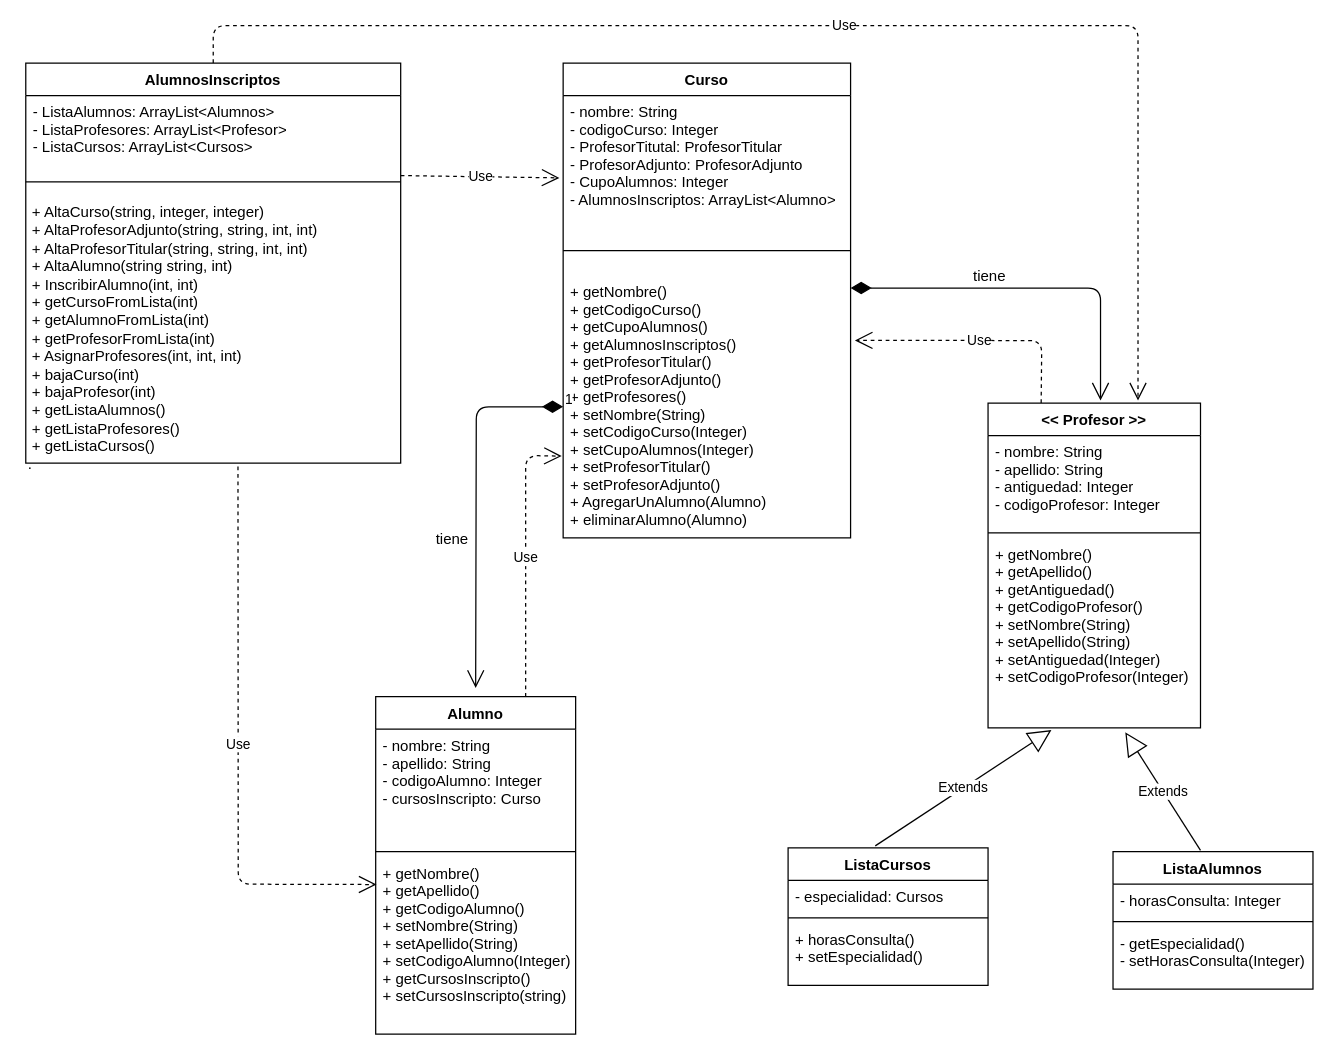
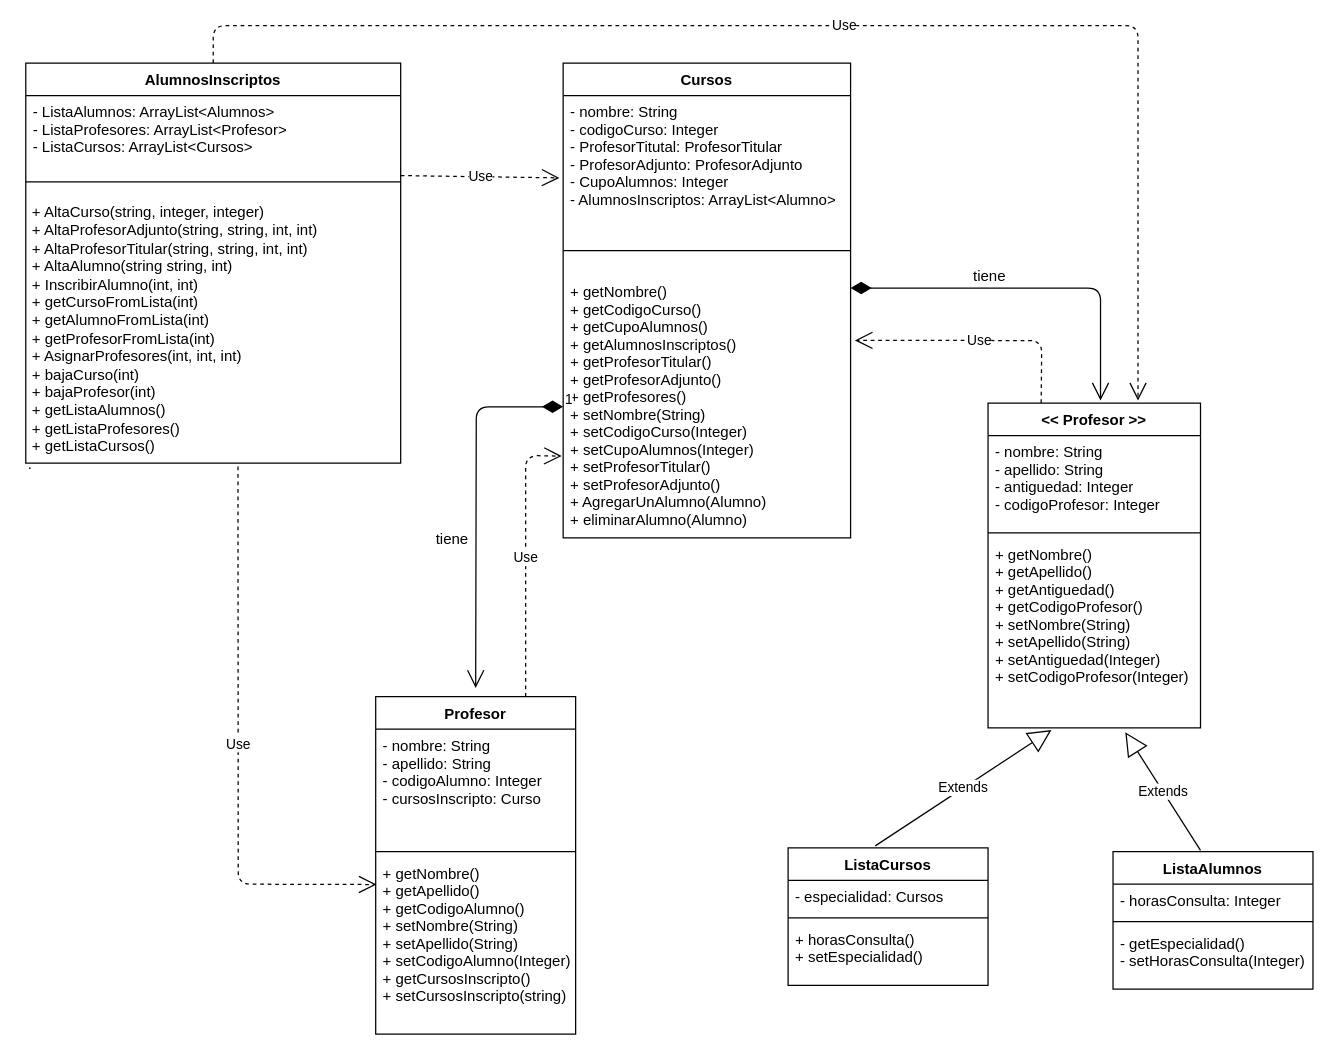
  <mxCell id="0" />
  <mxCell id="1" parent="0" />
- <mxCell id="2" value="Alumno" style="swimlane;fontStyle=1;align=center;verticalAlign=top;childLayout=stackLayout;horizontal=1;startSize=26;horizontalStack=0;resizeParent=1;resizeParentMax=0;resizeLast=0;collapsible=1;marginBottom=0;" parent="1" vertex="1"><mxGeometry x="300" y="557" width="160" height="270" as="geometry"><mxRectangle x="116" y="59" width="70" height="26" as="alternateBounds" /></mxGeometry></mxCell>
+ <mxCell id="2" value="Profesor" style="swimlane;fontStyle=1;align=center;verticalAlign=top;childLayout=stackLayout;horizontal=1;startSize=26;horizontalStack=0;resizeParent=1;resizeParentMax=0;resizeLast=0;collapsible=1;marginBottom=0;" parent="1" vertex="1"><mxGeometry x="300" y="557" width="160" height="270" as="geometry"><mxRectangle x="116" y="59" width="70" height="26" as="alternateBounds" /></mxGeometry></mxCell>
  <mxCell id="3" value="- nombre: String&#10;- apellido: String&#10;- codigoAlumno: Integer&#10;- cursosInscripto: Curso&#10;" style="text;strokeColor=none;fillColor=none;align=left;verticalAlign=top;spacingLeft=4;spacingRight=4;overflow=hidden;rotatable=0;points=[[0,0.5],[1,0.5]];portConstraint=eastwest;" parent="2" vertex="1"><mxGeometry y="26" width="160" height="94" as="geometry" /></mxCell>
  <mxCell id="4" value="" style="line;strokeWidth=1;fillColor=none;align=left;verticalAlign=middle;spacingTop=-1;spacingLeft=3;spacingRight=3;rotatable=0;labelPosition=right;points=[];portConstraint=eastwest;" parent="2" vertex="1"><mxGeometry y="120" width="160" height="8" as="geometry" /></mxCell>
  <mxCell id="5" value="+ getNombre()&#10;+ getApellido()&#10;+ getCodigoAlumno()&#10;+ setNombre(String)&#10;+ setApellido(String)&#10;+ setCodigoAlumno(Integer)&#10;+ getCursosInscripto()&#10;+ setCursosInscripto(string)&#10;" style="text;strokeColor=none;fillColor=none;align=left;verticalAlign=top;spacingLeft=4;spacingRight=4;overflow=hidden;rotatable=0;points=[[0,0.5],[1,0.5]];portConstraint=eastwest;" parent="2" vertex="1"><mxGeometry y="128" width="160" height="142" as="geometry" /></mxCell>
- <mxCell id="6" value="Curso" style="swimlane;fontStyle=1;align=center;verticalAlign=top;childLayout=stackLayout;horizontal=1;startSize=26;horizontalStack=0;resizeParent=1;resizeParentMax=0;resizeLast=0;collapsible=1;marginBottom=0;" parent="1" vertex="1"><mxGeometry x="450" y="50" width="230" height="380" as="geometry" /></mxCell>
+ <mxCell id="6" value="Cursos" style="swimlane;fontStyle=1;align=center;verticalAlign=top;childLayout=stackLayout;horizontal=1;startSize=26;horizontalStack=0;resizeParent=1;resizeParentMax=0;resizeLast=0;collapsible=1;marginBottom=0;" parent="1" vertex="1"><mxGeometry x="450" y="50" width="230" height="380" as="geometry" /></mxCell>
  <mxCell id="7" value="- nombre: String&#10;- codigoCurso: Integer&#10;- ProfesorTitutal: ProfesorTitular&#10;- ProfesorAdjunto: ProfesorAdjunto&#10;- CupoAlumnos: Integer&#10;- AlumnosInscriptos: ArrayList&lt;Alumno&gt;&#10;" style="text;strokeColor=none;fillColor=none;align=left;verticalAlign=top;spacingLeft=4;spacingRight=4;overflow=hidden;rotatable=0;points=[[0,0.5],[1,0.5]];portConstraint=eastwest;" parent="6" vertex="1"><mxGeometry y="26" width="230" height="104" as="geometry" /></mxCell>
  <mxCell id="8" value="" style="line;strokeWidth=1;fillColor=none;align=left;verticalAlign=middle;spacingTop=-1;spacingLeft=3;spacingRight=3;rotatable=0;labelPosition=right;points=[];portConstraint=eastwest;" parent="6" vertex="1"><mxGeometry y="130" width="230" height="40" as="geometry" /></mxCell>
  <mxCell id="9" value="+ getNombre()&#10;+ getCodigoCurso()&#10;+ getCupoAlumnos()&#10;+ getAlumnosInscriptos()&#10;+ getProfesorTitular()&#10;+ getProfesorAdjunto()&#10;+ getProfesores()&#10;+ setNombre(String)&#10;+ setCodigoCurso(Integer)&#10;+ setCupoAlumnos(Integer)&#10;+ setProfesorTitular()&#10;+ setProfesorAdjunto()&#10;+ AgregarUnAlumno(Alumno)&#10;+ eliminarAlumno(Alumno)&#10;" style="text;strokeColor=none;fillColor=none;align=left;verticalAlign=top;spacingLeft=4;spacingRight=4;overflow=hidden;rotatable=0;points=[[0,0.5],[1,0.5]];portConstraint=eastwest;" parent="6" vertex="1"><mxGeometry y="170" width="230" height="210" as="geometry" /></mxCell>
  <mxCell id="10" value="&lt;&lt; Profesor &gt;&gt;" style="swimlane;fontStyle=1;align=center;verticalAlign=top;childLayout=stackLayout;horizontal=1;startSize=26;horizontalStack=0;resizeParent=1;resizeParentMax=0;resizeLast=0;collapsible=1;marginBottom=0;" parent="1" vertex="1"><mxGeometry x="790" y="322" width="170" height="260" as="geometry" /></mxCell>
  <mxCell id="11" value="- nombre: String&#10;- apellido: String&#10;- antiguedad: Integer&#10;- codigoProfesor: Integer&#10;" style="text;strokeColor=none;fillColor=none;align=left;verticalAlign=top;spacingLeft=4;spacingRight=4;overflow=hidden;rotatable=0;points=[[0,0.5],[1,0.5]];portConstraint=eastwest;" parent="10" vertex="1"><mxGeometry y="26" width="170" height="74" as="geometry" /></mxCell>
  <mxCell id="12" value="" style="line;strokeWidth=1;fillColor=none;align=left;verticalAlign=middle;spacingTop=-1;spacingLeft=3;spacingRight=3;rotatable=0;labelPosition=right;points=[];portConstraint=eastwest;" parent="10" vertex="1"><mxGeometry y="100" width="170" height="8" as="geometry" /></mxCell>
  <mxCell id="13" value="+ getNombre()&#10;+ getApellido()&#10;+ getAntiguedad()&#10;+ getCodigoProfesor()&#10;+ setNombre(String)&#10;+ setApellido(String)&#10;+ setAntiguedad(Integer)&#10;+ setCodigoProfesor(Integer)&#10;" style="text;strokeColor=none;fillColor=none;align=left;verticalAlign=top;spacingLeft=4;spacingRight=4;overflow=hidden;rotatable=0;points=[[0,0.5],[1,0.5]];portConstraint=eastwest;" parent="10" vertex="1"><mxGeometry y="108" width="170" height="152" as="geometry" /></mxCell>
  <mxCell id="14" value="ListaCursos" style="swimlane;fontStyle=1;align=center;verticalAlign=top;childLayout=stackLayout;horizontal=1;startSize=26;horizontalStack=0;resizeParent=1;resizeParentMax=0;resizeLast=0;collapsible=1;marginBottom=0;" parent="1" vertex="1"><mxGeometry x="630" y="678" width="160" height="110" as="geometry" /></mxCell>
  <mxCell id="15" value="- especialidad: Cursos" style="text;strokeColor=none;fillColor=none;align=left;verticalAlign=top;spacingLeft=4;spacingRight=4;overflow=hidden;rotatable=0;points=[[0,0.5],[1,0.5]];portConstraint=eastwest;" parent="14" vertex="1"><mxGeometry y="26" width="160" height="26" as="geometry" /></mxCell>
  <mxCell id="16" value="" style="line;strokeWidth=1;fillColor=none;align=left;verticalAlign=middle;spacingTop=-1;spacingLeft=3;spacingRight=3;rotatable=0;labelPosition=right;points=[];portConstraint=eastwest;" parent="14" vertex="1"><mxGeometry y="52" width="160" height="8" as="geometry" /></mxCell>
  <mxCell id="17" value="+ horasConsulta()&#10;+ setEspecialidad()&#10;" style="text;strokeColor=none;fillColor=none;align=left;verticalAlign=top;spacingLeft=4;spacingRight=4;overflow=hidden;rotatable=0;points=[[0,0.5],[1,0.5]];portConstraint=eastwest;" parent="14" vertex="1"><mxGeometry y="60" width="160" height="50" as="geometry" /></mxCell>
  <mxCell id="18" value="ListaAlumnos" style="swimlane;fontStyle=1;align=center;verticalAlign=top;childLayout=stackLayout;horizontal=1;startSize=26;horizontalStack=0;resizeParent=1;resizeParentMax=0;resizeLast=0;collapsible=1;marginBottom=0;" parent="1" vertex="1"><mxGeometry x="890" y="681" width="160" height="110" as="geometry" /></mxCell>
  <mxCell id="19" value="- horasConsulta: Integer" style="text;strokeColor=none;fillColor=none;align=left;verticalAlign=top;spacingLeft=4;spacingRight=4;overflow=hidden;rotatable=0;points=[[0,0.5],[1,0.5]];portConstraint=eastwest;" parent="18" vertex="1"><mxGeometry y="26" width="160" height="26" as="geometry" /></mxCell>
  <mxCell id="20" value="" style="line;strokeWidth=1;fillColor=none;align=left;verticalAlign=middle;spacingTop=-1;spacingLeft=3;spacingRight=3;rotatable=0;labelPosition=right;points=[];portConstraint=eastwest;" parent="18" vertex="1"><mxGeometry y="52" width="160" height="8" as="geometry" /></mxCell>
  <mxCell id="21" value="- getEspecialidad()&#10;- setHorasConsulta(Integer)&#10;" style="text;strokeColor=none;fillColor=none;align=left;verticalAlign=top;spacingLeft=4;spacingRight=4;overflow=hidden;rotatable=0;points=[[0,0.5],[1,0.5]];portConstraint=eastwest;" parent="18" vertex="1"><mxGeometry y="60" width="160" height="50" as="geometry" /></mxCell>
  <mxCell id="22" value="AlumnosInscriptos" style="swimlane;fontStyle=1;align=center;verticalAlign=top;childLayout=stackLayout;horizontal=1;startSize=26;horizontalStack=0;resizeParent=1;resizeParentMax=0;resizeLast=0;collapsible=1;marginBottom=0;" parent="1" vertex="1"><mxGeometry x="20" y="50" width="300" height="320" as="geometry" /></mxCell>
  <mxCell id="23" value="- ListaAlumnos: ArrayList&lt;Alumnos&gt;&#10;- ListaProfesores: ArrayList&lt;Profesor&gt;&#10;- ListaCursos: ArrayList&lt;Cursos&gt;&#10;" style="text;strokeColor=none;fillColor=none;align=left;verticalAlign=top;spacingLeft=4;spacingRight=4;overflow=hidden;rotatable=0;points=[[0,0.5],[1,0.5]];portConstraint=eastwest;" parent="22" vertex="1"><mxGeometry y="26" width="300" height="54" as="geometry" /></mxCell>
  <mxCell id="24" value="" style="line;strokeWidth=1;fillColor=none;align=left;verticalAlign=middle;spacingTop=-1;spacingLeft=3;spacingRight=3;rotatable=0;labelPosition=right;points=[];portConstraint=eastwest;" parent="22" vertex="1"><mxGeometry y="80" width="300" height="30" as="geometry" /></mxCell>
  <mxCell id="25" value="&amp;nbsp;+ AltaCurso(string, integer, integer)&lt;br&gt;&amp;nbsp;+ AltaProfesorAdjunto(string, string, int, int)&lt;br&gt;&amp;nbsp;+ AltaProfesorTitular(string, string, int, int)&lt;br&gt;&amp;nbsp;+ AltaAlumno(string string, int)&lt;br&gt;&amp;nbsp;+ InscribirAlumno(int, int)&lt;br&gt;&amp;nbsp;+ getCursoFromLista(int)&lt;br&gt;&amp;nbsp;+ getAlumnoFromLista(int)&lt;br&gt;&amp;nbsp;+ getProfesorFromLista(int)&lt;br&gt;&amp;nbsp;+ AsignarProfesores(int, int, int)&lt;br&gt;&amp;nbsp;+ bajaCurso(int)&lt;br&gt;&amp;nbsp;+ bajaProfesor(int)&lt;br&gt;&amp;nbsp;+ getListaAlumnos()&lt;br&gt;&amp;nbsp;+ getListaProfesores()&lt;br&gt;&amp;nbsp;+ getListaCursos()&lt;br&gt;.&lt;br&gt;" style="text;html=1;resizable=0;points=[];autosize=1;align=left;verticalAlign=top;spacingTop=-4;" parent="22" vertex="1"><mxGeometry y="110" width="300" height="210" as="geometry" /></mxCell>
  <mxCell id="26" value="" style="endArrow=open;html=1;endSize=12;startArrow=diamondThin;startSize=14;startFill=1;edgeStyle=orthogonalEdgeStyle;align=left;verticalAlign=bottom;" edge="1" parent="1"><mxGeometry x="-0.379" y="73" relative="1" as="geometry"><mxPoint x="680" y="230" as="sourcePoint" /><mxPoint x="880" y="320" as="targetPoint" /><Array as="points"><mxPoint x="770" y="230" /><mxPoint x="770" y="230" /></Array><mxPoint x="-70" y="53" as="offset" /></mxGeometry></mxCell>
  <mxCell id="27" value="tiene" style="text;html=1;resizable=0;points=[];align=center;verticalAlign=middle;labelBackgroundColor=#ffffff;" vertex="1" connectable="0" parent="26"><mxGeometry x="-0.211" y="1" relative="1" as="geometry"><mxPoint x="-4" y="-9" as="offset" /></mxGeometry></mxCell>
  <mxCell id="28" value="1" style="endArrow=open;html=1;endSize=12;startArrow=diamondThin;startSize=14;startFill=1;edgeStyle=orthogonalEdgeStyle;align=left;verticalAlign=bottom;" edge="1" parent="1" source="9"><mxGeometry x="-1" y="3" relative="1" as="geometry"><mxPoint x="520" y="440" as="sourcePoint" /><mxPoint x="380" y="550" as="targetPoint" /></mxGeometry></mxCell>
  <mxCell id="29" value="tiene" style="text;html=1;resizable=0;points=[];align=center;verticalAlign=middle;labelBackgroundColor=#ffffff;" vertex="1" connectable="0" parent="28"><mxGeometry x="0.018" y="-1" relative="1" as="geometry"><mxPoint x="-19" y="25" as="offset" /></mxGeometry></mxCell>
  <mxCell id="30" value="Extends" style="endArrow=block;endSize=16;endFill=0;html=1;entryX=0.298;entryY=1.011;entryDx=0;entryDy=0;entryPerimeter=0;exitX=0.436;exitY=-0.015;exitDx=0;exitDy=0;exitPerimeter=0;" edge="1" parent="1" source="14" target="13"><mxGeometry width="160" relative="1" as="geometry"><mxPoint x="670" y="650" as="sourcePoint" /><mxPoint x="830" y="650" as="targetPoint" /></mxGeometry></mxCell>
  <mxCell id="31" value="Extends" style="endArrow=block;endSize=16;endFill=0;html=1;entryX=0.646;entryY=1.023;entryDx=0;entryDy=0;entryPerimeter=0;" edge="1" parent="1" target="13"><mxGeometry width="160" relative="1" as="geometry"><mxPoint x="960" y="680" as="sourcePoint" /><mxPoint x="1010" y="640" as="targetPoint" /></mxGeometry></mxCell>
  <mxCell id="32" value="Use" style="endArrow=open;endSize=12;dashed=1;html=1;exitX=0.566;exitY=1.013;exitDx=0;exitDy=0;exitPerimeter=0;entryX=0.004;entryY=0.157;entryDx=0;entryDy=0;entryPerimeter=0;" edge="1" parent="1" source="25" target="5"><mxGeometry width="160" relative="1" as="geometry"><mxPoint x="30" y="490" as="sourcePoint" /><mxPoint x="190" y="490" as="targetPoint" /><Array as="points"><mxPoint x="190" y="707" /></Array></mxGeometry></mxCell>
  <mxCell id="33" value="Use" style="endArrow=open;endSize=12;dashed=1;html=1;entryX=-0.013;entryY=0.633;entryDx=0;entryDy=0;entryPerimeter=0;" edge="1" parent="1" target="7"><mxGeometry width="160" relative="1" as="geometry"><mxPoint x="320" y="140" as="sourcePoint" /><mxPoint x="440" y="140" as="targetPoint" /></mxGeometry></mxCell>
  <mxCell id="34" value="Use" style="endArrow=open;endSize=12;dashed=1;html=1;exitX=0.75;exitY=0;exitDx=0;exitDy=0;entryX=-0.005;entryY=0.688;entryDx=0;entryDy=0;entryPerimeter=0;" edge="1" parent="1" source="2" target="9"><mxGeometry width="160" relative="1" as="geometry"><mxPoint x="500" y="620" as="sourcePoint" /><mxPoint x="660" y="620" as="targetPoint" /><Array as="points"><mxPoint x="420" y="364" /></Array></mxGeometry></mxCell>
  <mxCell id="35" value="Use" style="endArrow=open;endSize=12;dashed=1;html=1;entryX=1.015;entryY=0.247;entryDx=0;entryDy=0;entryPerimeter=0;exitX=0.25;exitY=0;exitDx=0;exitDy=0;" edge="1" parent="1" source="10" target="9"><mxGeometry width="160" relative="1" as="geometry"><mxPoint x="840" y="272" as="sourcePoint" /><mxPoint x="780" y="570" as="targetPoint" /><Array as="points"><mxPoint x="833" y="272" /></Array></mxGeometry></mxCell>
  <mxCell id="36" value="Use" style="endArrow=open;endSize=12;dashed=1;html=1;exitX=0.5;exitY=0;exitDx=0;exitDy=0;" edge="1" parent="1" source="22"><mxGeometry width="160" relative="1" as="geometry"><mxPoint x="140" y="30" as="sourcePoint" /><mxPoint x="910" y="320" as="targetPoint" /><Array as="points"><mxPoint x="170" y="20" /><mxPoint x="910" y="20" /></Array></mxGeometry></mxCell>
